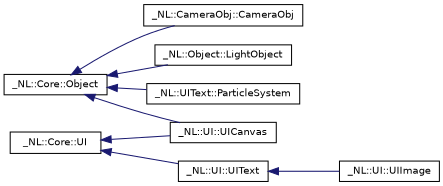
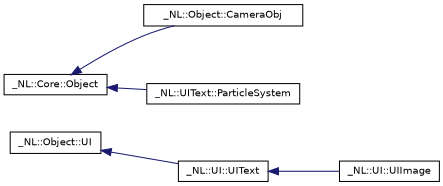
  digraph {
    rankdir=LR
    node [color=black fillcolor=white fontname=Helvetica fontsize=10 shape=record style=filled]
    edge [color=midnightblue dir=back fontname=Helvetica fontsize=10 labelfontname=Helvetica labelfontsize=10 style=solid]
    n1 [height=0.2 label="_NL::Core::Object" width=0.4]
-   n2 [height=0.2 label="_NL::CameraObj::CameraObj" width=0.4]
-   n3 [height=0.2 label="_NL::Object::LightObject" width=0.4]
+   n2 [height=0.2 label="_NL::Object::CameraObj" width=0.4]
    n4 [height=0.2 label="_NL::UIText::ParticleSystem" width=0.4]
-   n5 [height=0.2 label="_NL::UI::UICanvas" width=0.4]
-   n6 [height=0.2 label="_NL::Core::UI" width=0.4]
+   n6 [height=0.2 label="_NL::Object::UI" width=0.4]
    n7 [height=0.2 label="_NL::UI::UIText" width=0.4]
    n8 [height=0.2 label="_NL::UI::UIImage" width=0.4]
    n1 -> n2
-   n1 -> n3
    n1 -> n4
-   n1 -> n5
-   n6 -> n5
    n6 -> n7
    n7 -> n8
  }
